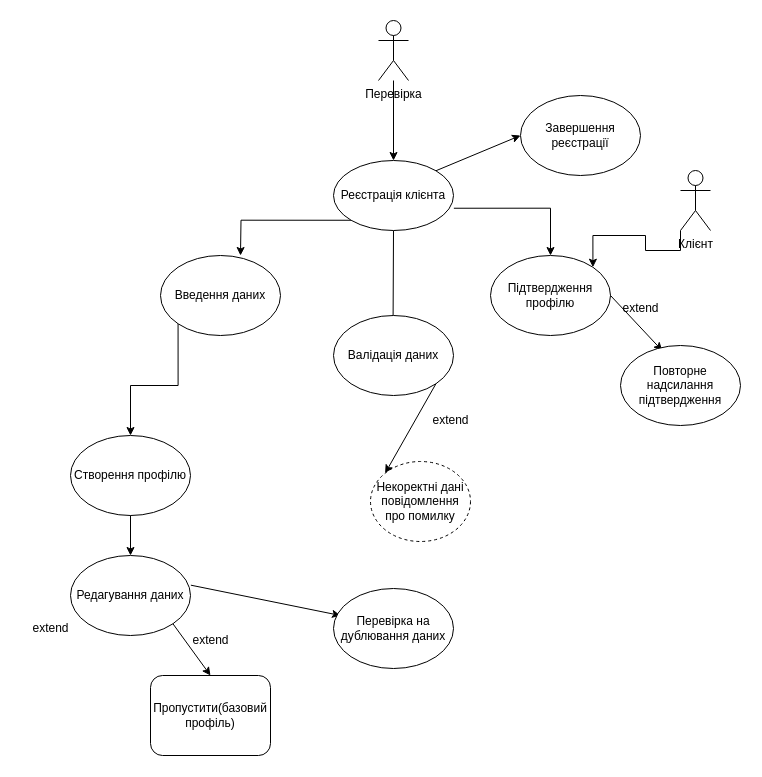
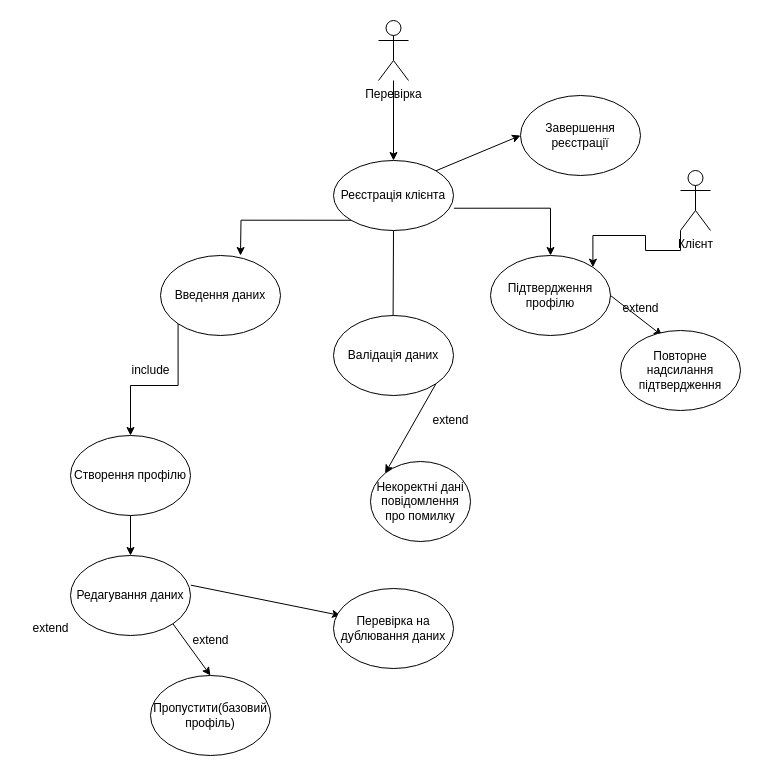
  <mxCell id="0" />
  <mxCell id="1" parent="0" />
  <mxCell id="2" value="Перевірка&lt;div&gt;&lt;br&gt;&lt;/div&gt;" style="shape=umlActor;verticalLabelPosition=bottom;verticalAlign=top;html=1;outlineConnect=0;" parent="1" vertex="1"><mxGeometry x="378" y="20" width="30" height="60" as="geometry" /></mxCell>
  <mxCell id="3" value="" style="endArrow=classic;html=1;rounded=0;entryX=0.5;entryY=0;entryDx=0;entryDy=0;" parent="1" source="2" target="7" edge="1"><mxGeometry width="50" height="50" relative="1" as="geometry"><mxPoint x="378" y="190" as="sourcePoint" /><mxPoint x="398" y="170" as="targetPoint" /></mxGeometry></mxCell>
  <mxCell id="4" style="edgeStyle=orthogonalEdgeStyle;rounded=0;orthogonalLoop=1;jettySize=auto;html=1;exitX=0;exitY=1;exitDx=0;exitDy=0;" parent="1" source="7" edge="1"><mxGeometry relative="1" as="geometry"><mxPoint x="240" y="255" as="targetPoint" /></mxGeometry></mxCell>
  <mxCell id="5" style="edgeStyle=orthogonalEdgeStyle;rounded=0;orthogonalLoop=1;jettySize=auto;html=1;exitX=1.003;exitY=0.682;exitDx=0;exitDy=0;exitPerimeter=0;" parent="1" source="7" target="11" edge="1"><mxGeometry relative="1" as="geometry"><mxPoint x="540" y="275" as="targetPoint" /></mxGeometry></mxCell>
  <mxCell id="6" style="edgeStyle=orthogonalEdgeStyle;rounded=0;orthogonalLoop=1;jettySize=auto;html=1;exitX=0.5;exitY=1;exitDx=0;exitDy=0;" parent="1" source="7" edge="1"><mxGeometry relative="1" as="geometry"><mxPoint x="392.538" y="330" as="targetPoint" /><mxPoint x="393" y="245" as="sourcePoint" /></mxGeometry></mxCell>
  <mxCell id="7" value="Реєстрація клієнта" style="ellipse;whiteSpace=wrap;html=1;" parent="1" vertex="1"><mxGeometry x="333" y="160" width="120" height="70" as="geometry" /></mxCell>
  <mxCell id="8" style="edgeStyle=orthogonalEdgeStyle;rounded=0;orthogonalLoop=1;jettySize=auto;html=1;exitX=0;exitY=1;exitDx=0;exitDy=0;entryX=0.5;entryY=0;entryDx=0;entryDy=0;" parent="1" source="9" target="18" edge="1"><mxGeometry relative="1" as="geometry"><mxPoint x="130" y="425" as="targetPoint" /></mxGeometry></mxCell>
  <mxCell id="9" value="Введення даних" style="ellipse;whiteSpace=wrap;html=1;" parent="1" vertex="1"><mxGeometry x="160" y="255" width="120" height="80" as="geometry" /></mxCell>
  <mxCell id="10" value="Валідація даних" style="ellipse;whiteSpace=wrap;html=1;" parent="1" vertex="1"><mxGeometry x="333" y="315" width="120" height="80" as="geometry" /></mxCell>
  <mxCell id="11" value="Підтвердження профілю" style="ellipse;whiteSpace=wrap;html=1;" parent="1" vertex="1"><mxGeometry x="490" y="255" width="120" height="80" as="geometry" /></mxCell>
  <mxCell id="12" value="" style="endArrow=classic;html=1;rounded=0;exitX=1;exitY=0.5;exitDx=0;exitDy=0;entryX=0.348;entryY=0.065;entryDx=0;entryDy=0;entryPerimeter=0;" parent="1" source="11" target="14" edge="1"><mxGeometry width="50" height="50" relative="1" as="geometry"><mxPoint x="630" y="295" as="sourcePoint" /><mxPoint x="670" y="365" as="targetPoint" /></mxGeometry></mxCell>
  <mxCell id="13" value="extend" style="text;html=1;align=center;verticalAlign=middle;resizable=0;points=[];autosize=1;strokeColor=none;fillColor=none;" parent="1" vertex="1"><mxGeometry x="610" y="293" width="60" height="30" as="geometry" /></mxCell>
- <mxCell id="14" value="Повторне надсилання підтвердження" style="ellipse;whiteSpace=wrap;html=1;" parent="1" vertex="1"><mxGeometry x="620" y="345" width="120" height="80" as="geometry" /></mxCell>
+ <mxCell id="14" value="Повторне надсилання підтвердження" style="ellipse;whiteSpace=wrap;html=1;" parent="1" vertex="1"><mxGeometry x="620" y="330" width="120" height="80" as="geometry" /></mxCell>
  <mxCell id="15" value="" style="endArrow=classic;html=1;rounded=0;exitX=1;exitY=1;exitDx=0;exitDy=0;entryX=0;entryY=0;entryDx=0;entryDy=0;" parent="1" source="10" target="17" edge="1"><mxGeometry width="50" height="50" relative="1" as="geometry"><mxPoint x="470" y="475" as="sourcePoint" /><mxPoint x="510" y="435" as="targetPoint" /></mxGeometry></mxCell>
  <mxCell id="16" value="extend" style="text;html=1;align=center;verticalAlign=middle;resizable=0;points=[];autosize=1;strokeColor=none;fillColor=none;" parent="1" vertex="1"><mxGeometry x="420" y="405" width="60" height="30" as="geometry" /></mxCell>
- <mxCell id="17" value="Некоректні дані&lt;div&gt;повідомлення про помилку&lt;/div&gt;" style="ellipse;whiteSpace=wrap;html=1;dashed=1;" parent="1" vertex="1"><mxGeometry x="370" y="461" width="100" height="80" as="geometry" /></mxCell>
+ <mxCell id="17" value="Некоректні дані&lt;div&gt;повідомлення про помилку&lt;/div&gt;" style="ellipse;whiteSpace=wrap;html=1;" parent="1" vertex="1"><mxGeometry x="370" y="461" width="100" height="80" as="geometry" /></mxCell>
  <mxCell id="18" value="Створення профілю" style="ellipse;whiteSpace=wrap;html=1;" parent="1" vertex="1"><mxGeometry x="70" y="435" width="120" height="80" as="geometry" /></mxCell>
+ <mxCell id="19" value="include" style="text;html=1;align=center;verticalAlign=middle;resizable=0;points=[];autosize=1;strokeColor=none;fillColor=none;" parent="1" vertex="1"><mxGeometry x="120" y="355" width="60" height="30" as="geometry" /></mxCell>
  <mxCell id="20" value="" style="endArrow=classic;html=1;rounded=0;exitX=0.5;exitY=1;exitDx=0;exitDy=0;entryX=0.5;entryY=0;entryDx=0;entryDy=0;" parent="1" source="18" target="21" edge="1"><mxGeometry width="50" height="50" relative="1" as="geometry"><mxPoint x="210" y="525" as="sourcePoint" /><mxPoint x="150" y="555" as="targetPoint" /></mxGeometry></mxCell>
  <mxCell id="21" value="Редагування даних" style="ellipse;whiteSpace=wrap;html=1;" parent="1" vertex="1"><mxGeometry x="70" y="555" width="120" height="80" as="geometry" /></mxCell>
  <mxCell id="22" value="extend" style="text;html=1;align=center;verticalAlign=middle;resizable=0;points=[];autosize=1;strokeColor=none;fillColor=none;" parent="1" vertex="1"><mxGeometry x="20" y="613" width="60" height="30" as="geometry" /></mxCell>
  <mxCell id="23" value="" style="endArrow=classic;html=1;rounded=0;exitX=1;exitY=1;exitDx=0;exitDy=0;entryX=0.5;entryY=0;entryDx=0;entryDy=0;" parent="1" source="21" target="25" edge="1"><mxGeometry width="50" height="50" relative="1" as="geometry"><mxPoint x="190" y="675" as="sourcePoint" /><mxPoint x="200" y="665" as="targetPoint" /></mxGeometry></mxCell>
  <mxCell id="24" value="extend" style="text;html=1;align=center;verticalAlign=middle;resizable=0;points=[];autosize=1;strokeColor=none;fillColor=none;" parent="1" vertex="1"><mxGeometry x="180" y="625" width="60" height="30" as="geometry" /></mxCell>
- <mxCell id="25" value="Пропустити(базовий профіль)" style="whiteSpace=wrap;html=1;rounded=1;" parent="1" vertex="1"><mxGeometry x="150" y="675" width="120" height="80" as="geometry" /></mxCell>
+ <mxCell id="25" value="Пропустити(базовий профіль)" style="ellipse;whiteSpace=wrap;html=1;" parent="1" vertex="1"><mxGeometry x="150" y="675" width="120" height="80" as="geometry" /></mxCell>
  <mxCell id="26" value="" style="endArrow=classic;html=1;rounded=0;exitX=1.003;exitY=0.371;exitDx=0;exitDy=0;exitPerimeter=0;" parent="1" source="21" edge="1"><mxGeometry width="50" height="50" relative="1" as="geometry"><mxPoint x="210" y="555" as="sourcePoint" /><mxPoint x="340" y="615" as="targetPoint" /></mxGeometry></mxCell>
  <mxCell id="27" value="Перевірка на дублювання даних" style="ellipse;whiteSpace=wrap;html=1;" parent="1" vertex="1"><mxGeometry x="333" y="588" width="120" height="80" as="geometry" /></mxCell>
  <mxCell id="28" value="" style="endArrow=classic;html=1;rounded=0;exitX=1;exitY=0;exitDx=0;exitDy=0;entryX=0;entryY=0.5;entryDx=0;entryDy=0;" parent="1" source="7" target="29" edge="1"><mxGeometry width="50" height="50" relative="1" as="geometry"><mxPoint x="440" y="195" as="sourcePoint" /><mxPoint x="520" y="125" as="targetPoint" /></mxGeometry></mxCell>
  <mxCell id="29" value="Завершення реєстрації" style="ellipse;whiteSpace=wrap;html=1;" parent="1" vertex="1"><mxGeometry x="520" y="95" width="120" height="80" as="geometry" /></mxCell>
  <mxCell id="30" style="edgeStyle=orthogonalEdgeStyle;rounded=0;orthogonalLoop=1;jettySize=auto;html=1;exitX=0;exitY=1;exitDx=0;exitDy=0;exitPerimeter=0;entryX=1;entryY=0;entryDx=0;entryDy=0;" parent="1" source="31" target="11" edge="1"><mxGeometry relative="1" as="geometry" /></mxCell>
  <mxCell id="31" value="Клієнт&lt;div&gt;&lt;br&gt;&lt;/div&gt;" style="shape=umlActor;verticalLabelPosition=bottom;verticalAlign=top;html=1;outlineConnect=0;" parent="1" vertex="1"><mxGeometry x="680" y="170" width="30" height="60" as="geometry" /></mxCell>
